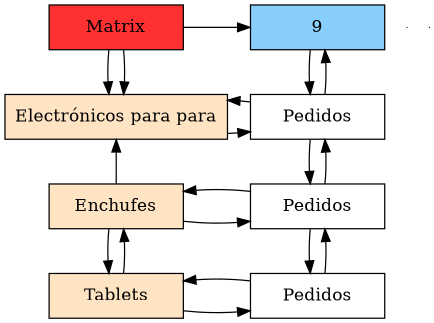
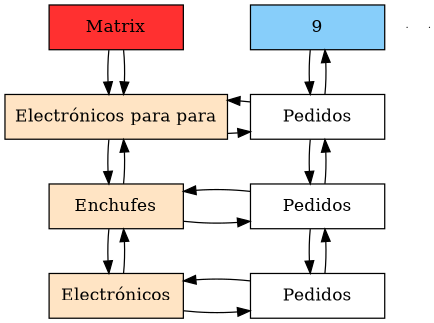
  digraph {
    node [group=1 shape=box]
    n1 [fillcolor=firebrick1 label=Matrix style=filled width=1.5]
    n2 [fillcolor=lightskyblue group=2 label=9 style=filled width=1.5]
    n3 [fillcolor=bisque1 label="Electrónicos para para" style=filled width=1.5]
    n4 [group=2 label=Pedidos width=1.5]
    n5 [fillcolor=bisque1 label=Enchufes style=filled width=1.5]
    n6 [group=2 label=Pedidos width=1.5]
-   n7 [fillcolor=bisque1 label=Tablets style=filled width=1.5]
+   n7 [fillcolor=bisque1 label="Electrónicos" style=filled width=1.5]
    n8 [group=2 label=Pedidos width=1.5]
    e0 [shape=point width=0 group=""]
    e1 [shape=point width=0 group=""]
    subgraph sub_1 {
      rank=same
      n1
      n2
    }
    subgraph sub_2 {
      rank=same
      n3
      n4
    }
    subgraph sub_3 {
      rank=same
      n5
      n6
    }
    subgraph sub_4 {
      rank=same
      n7
      n8
    }
-   n1 -> n2
    n1 -> n3
    n1 -> n3
    n2 -> n4
    n3 -> n4
+   n3 -> n5
    n4 -> n2
    n4 -> n3
    n4 -> n6
    n5 -> n3
    n5 -> n6
    n5 -> n7
    n6 -> n4
    n6 -> n5
    n6 -> n8
    n7 -> n5
    n7 -> n8
    n8 -> n6
    n8 -> n7
  }
